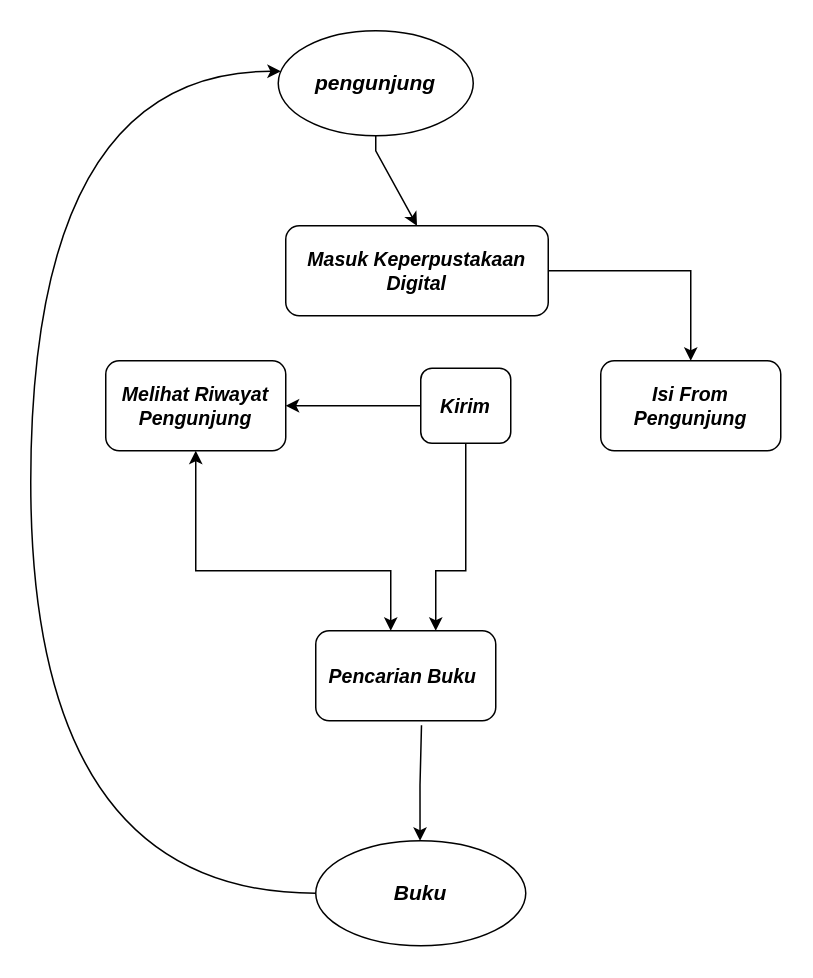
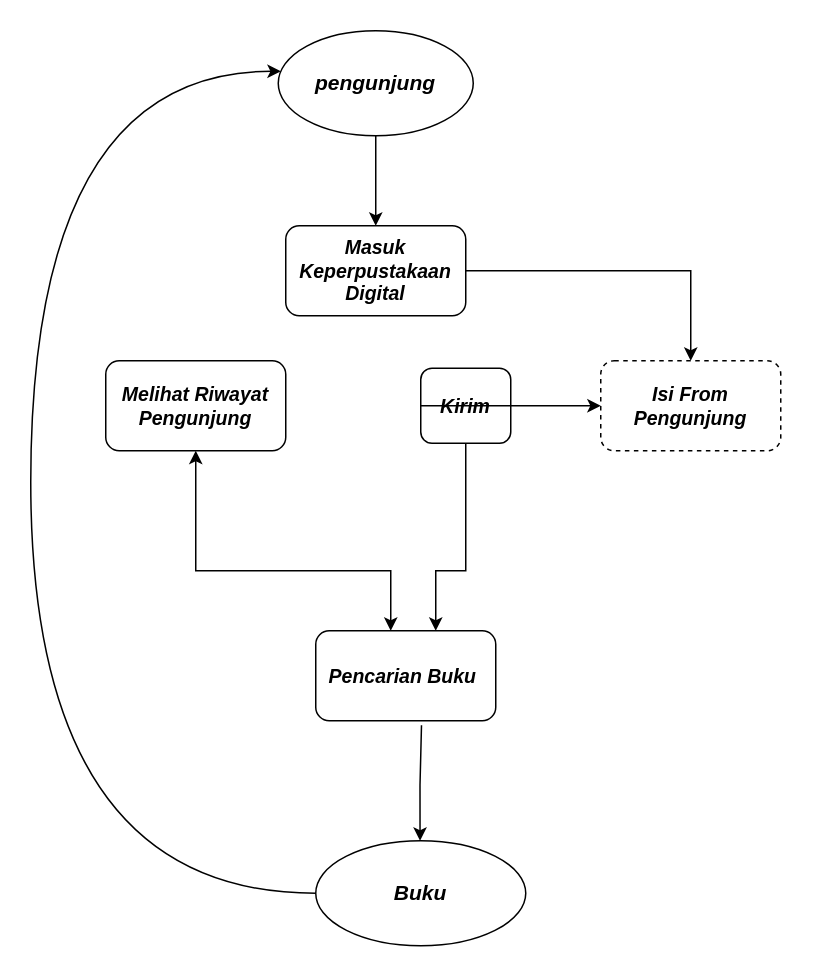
  <mxCell id="0" />
  <mxCell id="1" parent="0" />
  <mxCell id="2" value="&lt;b&gt;&lt;i&gt;&lt;font style=&quot;font-size: 14px;&quot;&gt;pengunjung&lt;/font&gt;&lt;/i&gt;&lt;/b&gt;" style="ellipse;whiteSpace=wrap;html=1;" vertex="1" parent="1"><mxGeometry x="185" y="20" width="130" height="70" as="geometry" /></mxCell>
  <mxCell id="3" value="" style="edgeStyle=orthogonalEdgeStyle;rounded=0;orthogonalLoop=1;jettySize=auto;html=1;" edge="1" parent="1" source="4" target="8"><mxGeometry relative="1" as="geometry" /></mxCell>
- <mxCell id="4" value="&lt;b&gt;&lt;i&gt;&lt;font style=&quot;font-size: 13px;&quot;&gt;Masuk Keperpustakaan Digital&lt;/font&gt;&lt;/i&gt;&lt;/b&gt;" style="rounded=1;whiteSpace=wrap;html=1;" vertex="1" parent="1"><mxGeometry x="190" y="150" width="175" height="60" as="geometry" /></mxCell>
+ <mxCell id="4" value="&lt;b&gt;&lt;i&gt;&lt;font style=&quot;font-size: 13px;&quot;&gt;Masuk Keperpustakaan Digital&lt;/font&gt;&lt;/i&gt;&lt;/b&gt;" style="rounded=1;whiteSpace=wrap;html=1;" vertex="1" parent="1"><mxGeometry x="190" y="150" width="120" height="60" as="geometry" /></mxCell>
  <mxCell id="5" value="" style="endArrow=classic;html=1;rounded=0;entryX=0.5;entryY=0;entryDx=0;entryDy=0;exitX=0.5;exitY=1;exitDx=0;exitDy=0;" edge="1" parent="1" source="2" target="4"><mxGeometry width="50" height="50" relative="1" as="geometry"><mxPoint x="20" y="240" as="sourcePoint" /><mxPoint x="70" y="190" as="targetPoint" /><Array as="points"><mxPoint x="250" y="100" /></Array></mxGeometry></mxCell>
  <mxCell id="6" value="&lt;font style=&quot;font-size: 13px;&quot;&gt;&lt;b&gt;&lt;i&gt;Melihat Riwayat Pengunjung&lt;/i&gt;&lt;/b&gt;&lt;/font&gt;" style="whiteSpace=wrap;html=1;rounded=1;" vertex="1" parent="1"><mxGeometry x="70" y="240" width="120" height="60" as="geometry" /></mxCell>
  <mxCell id="7" value="" style="edgeStyle=orthogonalEdgeStyle;rounded=0;orthogonalLoop=1;jettySize=auto;html=1;exitX=0.5;exitY=1;exitDx=0;exitDy=0;" edge="1" parent="1" source="11" target="9"><mxGeometry relative="1" as="geometry"><Array as="points"><mxPoint x="310" y="380" /><mxPoint x="290" y="380" /></Array></mxGeometry></mxCell>
- <mxCell id="8" value="&lt;font style=&quot;font-size: 13px;&quot;&gt;&lt;b&gt;&lt;i&gt;Isi From Pengunjung&lt;/i&gt;&lt;/b&gt;&lt;/font&gt;" style="whiteSpace=wrap;html=1;rounded=1;" vertex="1" parent="1"><mxGeometry x="400" y="240" width="120" height="60" as="geometry" /></mxCell>
+ <mxCell id="8" value="&lt;font style=&quot;font-size: 13px;&quot;&gt;&lt;b&gt;&lt;i&gt;Isi From Pengunjung&lt;/i&gt;&lt;/b&gt;&lt;/font&gt;" style="whiteSpace=wrap;html=1;rounded=1;dashed=1;" vertex="1" parent="1"><mxGeometry x="400" y="240" width="120" height="60" as="geometry" /></mxCell>
  <mxCell id="9" value="&lt;font style=&quot;font-size: 13px;&quot;&gt;&lt;b&gt;&lt;i&gt;Pencarian Buku&amp;nbsp;&lt;/i&gt;&lt;/b&gt;&lt;/font&gt;" style="whiteSpace=wrap;html=1;rounded=1;" vertex="1" parent="1"><mxGeometry x="210" y="420" width="120" height="60" as="geometry" /></mxCell>
  <mxCell id="10" value="&lt;font style=&quot;font-size: 14px;&quot;&gt;&lt;b&gt;&lt;i&gt;Buku&lt;/i&gt;&lt;/b&gt;&lt;/font&gt;" style="ellipse;whiteSpace=wrap;html=1;rounded=1;" vertex="1" parent="1"><mxGeometry x="210" y="560" width="140" height="70" as="geometry" /></mxCell>
  <mxCell id="11" value="&lt;b&gt;&lt;i&gt;&lt;font style=&quot;font-size: 13px;&quot;&gt;Kirim&lt;/font&gt;&lt;/i&gt;&lt;/b&gt;" style="rounded=1;whiteSpace=wrap;html=1;" vertex="1" parent="1"><mxGeometry x="280" y="245" width="60" height="50" as="geometry" /></mxCell>
- <mxCell id="12" value="" style="endArrow=classic;html=1;rounded=0;entryX=1;entryY=0.5;entryDx=0;entryDy=0;exitX=0;exitY=0.5;exitDx=0;exitDy=0;" edge="1" parent="1" source="11" target="6"><mxGeometry width="50" height="50" relative="1" as="geometry"><mxPoint x="250" y="290" as="sourcePoint" /><mxPoint x="300" y="240" as="targetPoint" /></mxGeometry></mxCell>
+ <mxCell id="12" value="" style="endArrow=classic;html=1;rounded=0;exitX=0;exitY=0.5;exitDx=0;exitDy=0;" edge="1" parent="1" source="11" target="8"><mxGeometry width="50" height="50" relative="1" as="geometry"><mxPoint x="250" y="290" as="sourcePoint" /><mxPoint x="300" y="240" as="targetPoint" /></mxGeometry></mxCell>
  <mxCell id="13" value="" style="endArrow=classic;startArrow=classic;html=1;rounded=0;entryX=0.5;entryY=1;entryDx=0;entryDy=0;edgeStyle=orthogonalEdgeStyle;" edge="1" parent="1" source="9" target="6"><mxGeometry width="50" height="50" relative="1" as="geometry"><mxPoint x="190" y="570" as="sourcePoint" /><mxPoint x="240" y="520" as="targetPoint" /><Array as="points"><mxPoint x="260" y="380" /><mxPoint x="130" y="380" /></Array></mxGeometry></mxCell>
  <mxCell id="14" value="" style="endArrow=classic;html=1;rounded=0;edgeStyle=orthogonalEdgeStyle;curved=1;exitX=0;exitY=0.5;exitDx=0;exitDy=0;" edge="1" parent="1" source="10" target="2"><mxGeometry width="50" height="50" relative="1" as="geometry"><mxPoint x="160.98" y="594.98" as="sourcePoint" /><mxPoint x="135" y="47" as="targetPoint" /><Array as="points"><mxPoint x="20" y="595" /><mxPoint x="20" y="47" /></Array></mxGeometry></mxCell>
  <mxCell id="15" value="" style="endArrow=classic;html=1;rounded=0;entryX=0.386;entryY=-0.043;entryDx=0;entryDy=0;entryPerimeter=0;" edge="1" parent="1"><mxGeometry width="50" height="50" relative="1" as="geometry"><mxPoint x="280.5" y="483.01" as="sourcePoint" /><mxPoint x="279.54" y="560" as="targetPoint" /><Array as="points"><mxPoint x="279.5" y="523.01" /></Array></mxGeometry></mxCell>
